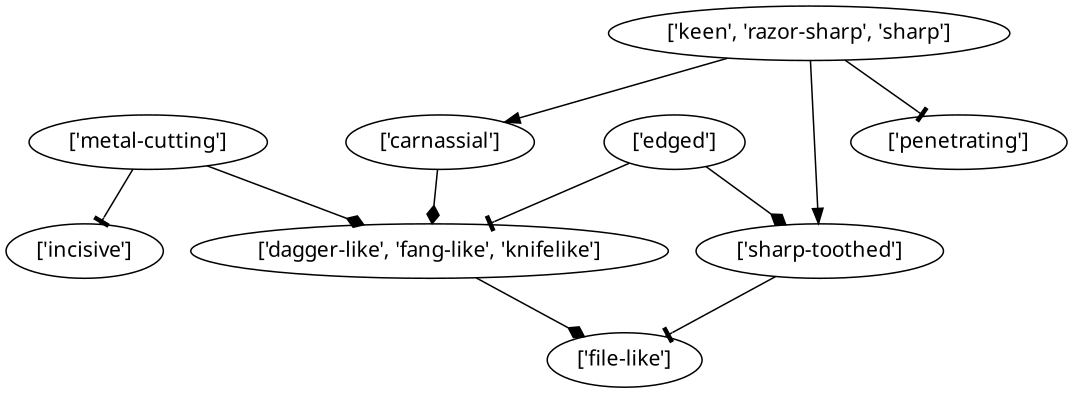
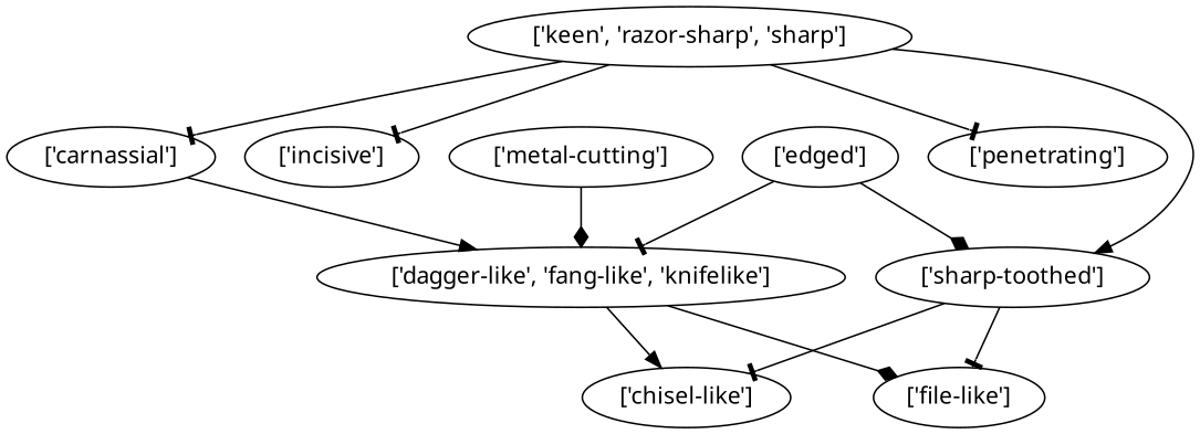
  strict digraph {
    fontname="Noto Sans"
    node [fontname="Noto Sans"]
    edge [arrowhead=tee fontname="Noto Sans"]
    "['metal-cutting']"
    "['dagger-like', 'fang-like', 'knifelike']"
+   "['chisel-like']"
    "['file-like']"
    "['sharp-toothed']"
    "['edged']"
    "['keen', 'razor-sharp', 'sharp']"
    "['incisive']"
    "['penetrating']"
    "['carnassial']"
    "['metal-cutting']" -> "['dagger-like', 'fang-like', 'knifelike']" [arrowhead=diamond]
+   "['dagger-like', 'fang-like', 'knifelike']" -> "['chisel-like']" [arrowhead=normal]
    "['dagger-like', 'fang-like', 'knifelike']" -> "['file-like']" [arrowhead=diamond]
+   "['sharp-toothed']" -> "['chisel-like']"
    "['sharp-toothed']" -> "['file-like']"
    "['edged']" -> "['dagger-like', 'fang-like', 'knifelike']"
    "['edged']" -> "['sharp-toothed']" [arrowhead=diamond]
    "['keen', 'razor-sharp', 'sharp']" -> "['sharp-toothed']" [arrowhead=normal]
-   "['metal-cutting']" -> "['incisive']"
+   "['keen', 'razor-sharp', 'sharp']" -> "['incisive']"
    "['keen', 'razor-sharp', 'sharp']" -> "['penetrating']"
-   "['keen', 'razor-sharp', 'sharp']" -> "['carnassial']" [arrowhead=normal]
-   "['carnassial']" -> "['dagger-like', 'fang-like', 'knifelike']" [arrowhead=diamond]
+   "['keen', 'razor-sharp', 'sharp']" -> "['carnassial']"
+   "['carnassial']" -> "['dagger-like', 'fang-like', 'knifelike']" [arrowhead=normal]
  }
